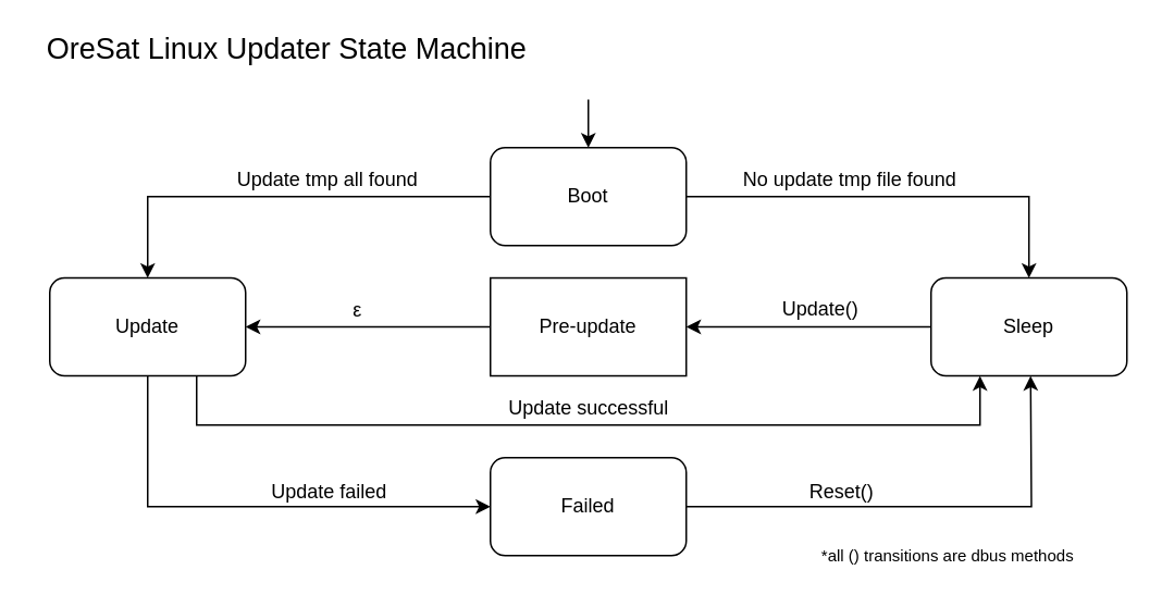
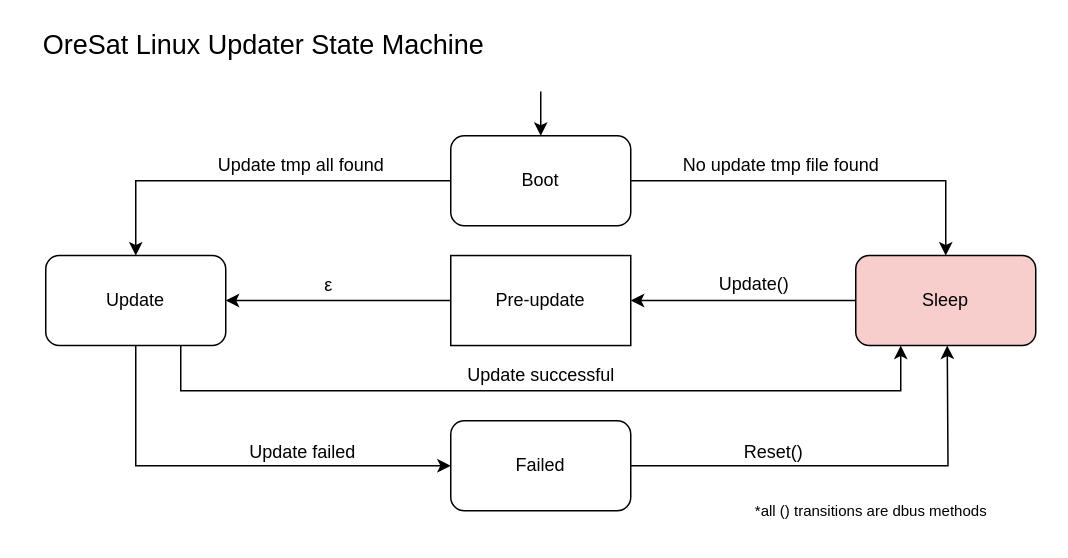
  <mxCell id="0" />
  <mxCell id="1" parent="0" />
  <mxCell id="2" value="" style="edgeStyle=orthogonalEdgeStyle;rounded=0;orthogonalLoop=1;jettySize=auto;html=1;exitX=0;exitY=0.5;exitDx=0;exitDy=0;entryX=1;entryY=0.5;entryDx=0;entryDy=0;" parent="1" source="4" target="9" edge="1"><mxGeometry relative="1" as="geometry"><Array as="points"><mxPoint x="500" y="200" /><mxPoint x="500" y="200" /></Array><mxPoint x="320" y="190" as="targetPoint" /></mxGeometry></mxCell>
  <mxCell id="3" value="Update()" style="text;html=1;align=center;verticalAlign=middle;resizable=0;points=[];labelBackgroundColor=#ffffff;" parent="2" vertex="1" connectable="0"><mxGeometry x="0.389" y="-42" relative="1" as="geometry"><mxPoint x="35.28" y="31.07" as="offset" /></mxGeometry></mxCell>
- <mxCell id="4" value="Sleep" style="rounded=1;whiteSpace=wrap;html=1;" parent="1" vertex="1"><mxGeometry x="570" y="169.86" width="120" height="60" as="geometry" /></mxCell>
+ <mxCell id="4" value="Sleep" style="rounded=1;whiteSpace=wrap;html=1;fillColor=#f8cecc;" parent="1" vertex="1"><mxGeometry x="570" y="169.86" width="120" height="60" as="geometry" /></mxCell>
  <mxCell id="5" value="" style="edgeStyle=orthogonalEdgeStyle;rounded=0;orthogonalLoop=1;jettySize=auto;html=1;entryX=0;entryY=0.5;entryDx=0;entryDy=0;exitX=0.5;exitY=1;exitDx=0;exitDy=0;" parent="1" source="10" target="14" edge="1"><mxGeometry relative="1" as="geometry"><mxPoint x="290" y="309.86" as="targetPoint" /><Array as="points"><mxPoint x="90" y="310" /></Array></mxGeometry></mxCell>
  <mxCell id="6" value="Update failed" style="text;html=1;align=center;verticalAlign=middle;resizable=0;points=[];labelBackgroundColor=#ffffff;" parent="5" vertex="1" connectable="0"><mxGeometry x="-0.725" relative="1" as="geometry"><mxPoint x="110" y="30.14" as="offset" /></mxGeometry></mxCell>
  <mxCell id="7" value="" style="edgeStyle=orthogonalEdgeStyle;rounded=0;orthogonalLoop=1;jettySize=auto;html=1;fontSize=12;" edge="1" parent="1" source="9" target="10"><mxGeometry relative="1" as="geometry" /></mxCell>
  <mxCell id="8" value="ε&amp;nbsp;" style="edgeLabel;html=1;align=center;verticalAlign=middle;resizable=0;points=[];fontSize=12;" vertex="1" connectable="0" parent="7"><mxGeometry x="-0.153" y="1" relative="1" as="geometry"><mxPoint x="-16.5" y="-11" as="offset" /></mxGeometry></mxCell>
  <mxCell id="9" value="Pre-update" style="whiteSpace=wrap;html=1;rounded=0;" parent="1" vertex="1"><mxGeometry x="300" y="169.86" width="120" height="60" as="geometry" /></mxCell>
  <mxCell id="10" value="Update" style="rounded=1;whiteSpace=wrap;html=1;" vertex="1" parent="1"><mxGeometry x="30" y="169.86" width="120" height="60" as="geometry" /></mxCell>
  <mxCell id="11" value="" style="edgeStyle=orthogonalEdgeStyle;rounded=0;orthogonalLoop=1;jettySize=auto;html=1;entryX=0.25;entryY=1;entryDx=0;entryDy=0;exitX=0.75;exitY=1;exitDx=0;exitDy=0;" parent="1" source="10" target="4" edge="1"><mxGeometry relative="1" as="geometry"><mxPoint x="-50" y="199.86" as="targetPoint" /><Array as="points"><mxPoint x="120" y="260" /><mxPoint x="600" y="260" /></Array></mxGeometry></mxCell>
  <mxCell id="12" value="" style="edgeStyle=orthogonalEdgeStyle;rounded=0;orthogonalLoop=1;jettySize=auto;html=1;entryX=0.5;entryY=1;entryDx=0;entryDy=0;exitX=1;exitY=0.5;exitDx=0;exitDy=0;" edge="1" parent="1" source="14"><mxGeometry relative="1" as="geometry"><mxPoint x="631" y="270" as="sourcePoint" /><mxPoint x="631" y="229.86" as="targetPoint" /></mxGeometry></mxCell>
  <mxCell id="13" value="Reset()" style="edgeLabel;html=1;align=center;verticalAlign=middle;resizable=0;points=[];fontSize=12;" vertex="1" connectable="0" parent="12"><mxGeometry x="0.058" y="-3" relative="1" as="geometry"><mxPoint x="-59.5" y="-13" as="offset" /></mxGeometry></mxCell>
  <mxCell id="14" value="Failed" style="rounded=1;whiteSpace=wrap;html=1;" parent="1" vertex="1"><mxGeometry x="300" y="280" width="120" height="60" as="geometry" /></mxCell>
  <mxCell id="15" value="&lt;font style=&quot;font-size: 18px&quot;&gt;OreSat Linux Updater State Machine&lt;/font&gt;" style="text;html=1;align=center;verticalAlign=middle;resizable=0;points=[];autosize=1;" parent="1" vertex="1"><mxGeometry x="20" y="20" width="310" height="20" as="geometry" /></mxCell>
  <mxCell id="16" value="" style="edgeStyle=orthogonalEdgeStyle;rounded=0;orthogonalLoop=1;jettySize=auto;html=1;exitX=1;exitY=0.5;exitDx=0;exitDy=0;" parent="1" source="24" target="4" edge="1"><mxGeometry relative="1" as="geometry"><mxPoint x="630" y="130" as="sourcePoint" /></mxGeometry></mxCell>
  <mxCell id="17" value="" style="edgeStyle=orthogonalEdgeStyle;rounded=0;orthogonalLoop=1;jettySize=auto;html=1;entryX=0.5;entryY=0;entryDx=0;entryDy=0;exitX=0;exitY=0.5;exitDx=0;exitDy=0;" parent="1" source="24" target="10" edge="1"><mxGeometry relative="1" as="geometry"><mxPoint x="570" y="100" as="sourcePoint" /><mxPoint x="630" y="200" as="targetPoint" /><Array as="points"><mxPoint x="90" y="120" /></Array></mxGeometry></mxCell>
  <mxCell id="18" value="" style="edgeStyle=orthogonalEdgeStyle;rounded=0;orthogonalLoop=1;jettySize=auto;html=1;entryX=0.5;entryY=0;entryDx=0;entryDy=0;" parent="1" source="19" target="24" edge="1"><mxGeometry relative="1" as="geometry"><mxPoint x="630" y="60" as="targetPoint" /></mxGeometry></mxCell>
  <mxCell id="19" value="" style="rounded=1;whiteSpace=wrap;html=1;strokeColor=#FFFFFF;" parent="1" vertex="1"><mxGeometry x="300" y="40" width="120" height="20" as="geometry" /></mxCell>
  <mxCell id="20" value="No update tmp file found" style="text;html=1;align=center;verticalAlign=middle;resizable=0;points=[];autosize=1;" parent="1" vertex="1"><mxGeometry y="100" width="160" height="20" as="geometry" x="440" /></mxCell>
  <mxCell id="21" value="Update successful" style="text;html=1;align=center;verticalAlign=middle;resizable=0;points=[];autosize=1;" parent="1" vertex="1"><mxGeometry x="300" y="240" width="120" height="20" as="geometry" /></mxCell>
  <mxCell id="22" value="&lt;font style=&quot;font-size: 10px&quot;&gt;*all () transitions are dbus methods&lt;/font&gt;" style="text;html=1;align=center;verticalAlign=middle;resizable=0;points=[];autosize=1;" parent="1" vertex="1"><mxGeometry x="490" y="330" width="180" height="20" as="geometry" /></mxCell>
  <mxCell id="23" value="Update tmp all found" style="text;html=1;align=center;verticalAlign=middle;resizable=0;points=[];autosize=1;" vertex="1" parent="1"><mxGeometry x="130" y="100" width="140" height="20" as="geometry" /></mxCell>
  <mxCell id="24" value="Boot" style="rounded=1;whiteSpace=wrap;html=1;fontSize=12;" vertex="1" parent="1"><mxGeometry x="300" y="90" width="120" height="60" as="geometry" /></mxCell>
